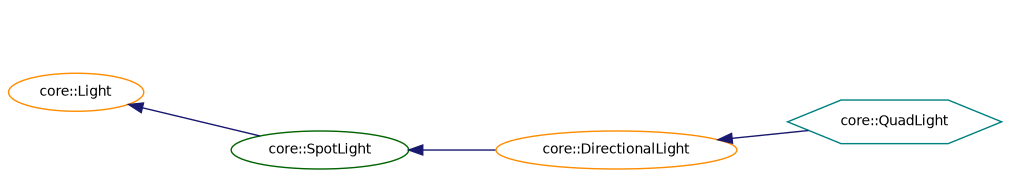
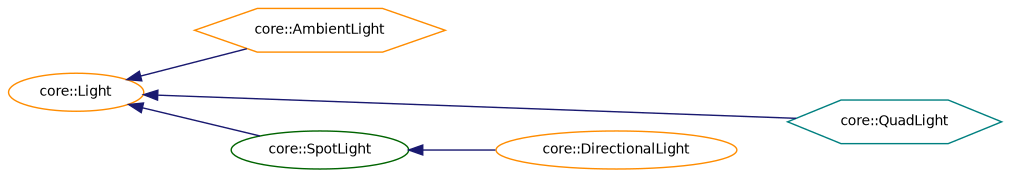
  digraph {
    rankdir=LR
    node [color=darkorange fillcolor=white fontname=Helvetica fontsize=10 shape=ellipse style=filled]
    edge [color=midnightblue dir=back fontname=Helvetica fontsize=10 labelfontname=Helvetica labelfontsize=10 style=solid]
    n1 [height=0.2 label="core::Light" width=0.4]
+   n2 [height=0.2 label="core::AmbientLight" shape=hexagon width=0.4]
    n3 [color=teal height=0.2 label="core::QuadLight" shape=hexagon width=0.4]
    n4 [color=darkgreen height=0.2 label="core::SpotLight" width=0.4]
    n5 [height=0.2 label="core::DirectionalLight" width=0.4]
-   n5 -> n3
+   n1 -> n2
+   n1 -> n3
    n1 -> n4
    n4 -> n5
  }
